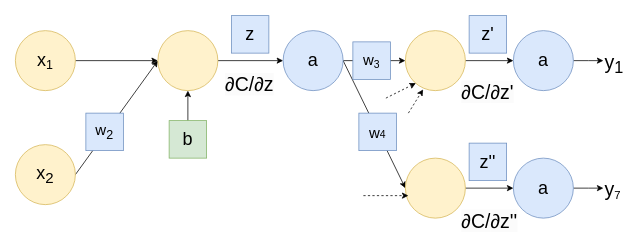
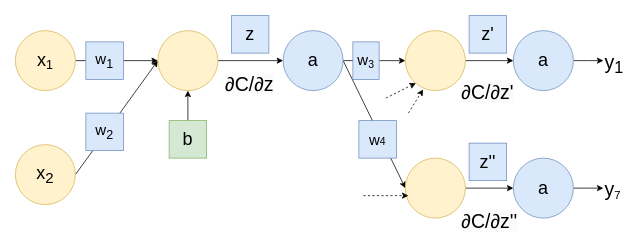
  <mxCell id="0" />
  <mxCell id="1" parent="0" />
  <mxCell id="2" style="edgeStyle=orthogonalEdgeStyle;rounded=0;orthogonalLoop=1;jettySize=auto;html=1;exitX=1;exitY=0.5;exitDx=0;exitDy=0;entryX=0;entryY=0.5;entryDx=0;entryDy=0;" parent="1" source="3" target="7" edge="1"><mxGeometry relative="1" as="geometry" /></mxCell>
  <mxCell id="3" value="&lt;span style=&quot;font-size: 24px;&quot;&gt;x&lt;/span&gt;&lt;span style=&quot;font-size: 20px;&quot;&gt;&lt;sub&gt;1&lt;/sub&gt;&lt;/span&gt;" style="ellipse;whiteSpace=wrap;html=1;aspect=fixed;fillColor=#fff2cc;strokeColor=#d6b656;" parent="1" vertex="1"><mxGeometry x="20" y="40" width="80" height="80" as="geometry" /></mxCell>
  <mxCell id="4" style="rounded=0;orthogonalLoop=1;jettySize=auto;html=1;exitX=1;exitY=0.5;exitDx=0;exitDy=0;entryX=0;entryY=0.5;entryDx=0;entryDy=0;" parent="1" source="5" target="7" edge="1"><mxGeometry relative="1" as="geometry" /></mxCell>
  <mxCell id="5" value="&lt;font style=&quot;font-size: 24px;&quot;&gt;x&lt;sub&gt;2&lt;/sub&gt;&lt;/font&gt;" style="ellipse;whiteSpace=wrap;html=1;aspect=fixed;fillColor=#fff2cc;strokeColor=#d6b656;" parent="1" vertex="1"><mxGeometry x="20" y="192" width="80" height="80" as="geometry" /></mxCell>
  <mxCell id="6" style="edgeStyle=orthogonalEdgeStyle;rounded=0;orthogonalLoop=1;jettySize=auto;html=1;exitX=1;exitY=0.5;exitDx=0;exitDy=0;entryX=0;entryY=0.5;entryDx=0;entryDy=0;" parent="1" source="7" target="15" edge="1"><mxGeometry relative="1" as="geometry" /></mxCell>
  <mxCell id="7" value="" style="ellipse;whiteSpace=wrap;html=1;aspect=fixed;fillColor=#fff2cc;strokeColor=#d6b656;" parent="1" vertex="1"><mxGeometry x="210" y="40" width="80" height="80" as="geometry" /></mxCell>
+ <mxCell id="8" value="&lt;font style=&quot;&quot;&gt;&lt;sub style=&quot;&quot;&gt;&lt;span style=&quot;font-size: 20px;&quot;&gt;w&lt;sub&gt;1&lt;/sub&gt;&lt;/span&gt;&lt;/sub&gt;&lt;/font&gt;" style="whiteSpace=wrap;html=1;aspect=fixed;fillColor=#dae8fc;strokeColor=#6c8ebf;" parent="1" vertex="1"><mxGeometry x="114" y="55" width="50" height="50" as="geometry" /></mxCell>
  <mxCell id="9" value="&lt;span style=&quot;font-size: 20px;&quot;&gt;w&lt;sub&gt;2&lt;/sub&gt;&lt;/span&gt;" style="whiteSpace=wrap;html=1;aspect=fixed;fillColor=#dae8fc;strokeColor=#6c8ebf;" parent="1" vertex="1"><mxGeometry x="114" y="150" width="50" height="50" as="geometry" /></mxCell>
  <mxCell id="10" style="edgeStyle=orthogonalEdgeStyle;rounded=0;orthogonalLoop=1;jettySize=auto;html=1;exitX=0.5;exitY=0;exitDx=0;exitDy=0;entryX=0.5;entryY=1;entryDx=0;entryDy=0;" parent="1" source="11" target="7" edge="1"><mxGeometry relative="1" as="geometry" /></mxCell>
  <mxCell id="11" value="&lt;font style=&quot;font-size: 24px;&quot;&gt;b&lt;/font&gt;" style="whiteSpace=wrap;html=1;aspect=fixed;fillColor=#d5e8d4;strokeColor=#82b366;" parent="1" vertex="1"><mxGeometry x="225" y="160" width="50" height="50" as="geometry" /></mxCell>
  <mxCell id="12" value="&lt;font style=&quot;font-size: 24px;&quot;&gt;z&lt;/font&gt;" style="whiteSpace=wrap;html=1;aspect=fixed;fillColor=#dae8fc;strokeColor=#6c8ebf;" parent="1" vertex="1"><mxGeometry x="308" y="20" width="50" height="50" as="geometry" /></mxCell>
  <mxCell id="13" style="edgeStyle=orthogonalEdgeStyle;rounded=0;orthogonalLoop=1;jettySize=auto;html=1;exitX=1;exitY=0.5;exitDx=0;exitDy=0;entryX=0;entryY=0.5;entryDx=0;entryDy=0;" parent="1" source="15" target="17" edge="1"><mxGeometry relative="1" as="geometry" /></mxCell>
  <mxCell id="14" style="rounded=0;orthogonalLoop=1;jettySize=auto;html=1;exitX=1;exitY=0.5;exitDx=0;exitDy=0;entryX=0;entryY=0.5;entryDx=0;entryDy=0;" parent="1" source="15" target="20" edge="1"><mxGeometry relative="1" as="geometry" /></mxCell>
  <mxCell id="15" value="&lt;font style=&quot;font-size: 24px;&quot;&gt;a&lt;/font&gt;" style="ellipse;whiteSpace=wrap;html=1;aspect=fixed;fillColor=#dae8fc;strokeColor=#6c8ebf;" parent="1" vertex="1"><mxGeometry x="377" y="40" width="80" height="80" as="geometry" /></mxCell>
  <mxCell id="16" style="edgeStyle=orthogonalEdgeStyle;rounded=0;orthogonalLoop=1;jettySize=auto;html=1;exitX=1;exitY=0.5;exitDx=0;exitDy=0;entryX=0;entryY=0.5;entryDx=0;entryDy=0;" parent="1" source="17" target="26" edge="1"><mxGeometry relative="1" as="geometry" /></mxCell>
  <mxCell id="17" value="" style="ellipse;whiteSpace=wrap;html=1;aspect=fixed;fillColor=#fff2cc;strokeColor=#d6b656;" parent="1" vertex="1"><mxGeometry x="540" y="40" width="80" height="80" as="geometry" /></mxCell>
- <mxCell id="18" value="&lt;font style=&quot;&quot;&gt;&lt;sub style=&quot;&quot;&gt;&lt;span style=&quot;font-size: 20px;&quot;&gt;w&lt;/span&gt;&lt;span style=&quot;font-size: 16.667px;&quot;&gt;&lt;sub&gt;3&lt;/sub&gt;&lt;/span&gt;&lt;/sub&gt;&lt;/font&gt;" style="whiteSpace=wrap;html=1;aspect=fixed;fillColor=#dae8fc;strokeColor=#6c8ebf;" parent="1" vertex="1"><mxGeometry x="470" y="55" width="50" height="50" as="geometry" /></mxCell>
+ <mxCell id="18" value="&lt;font style=&quot;&quot;&gt;&lt;sub style=&quot;&quot;&gt;&lt;span style=&quot;font-size: 20px;&quot;&gt;w&lt;/span&gt;&lt;span style=&quot;font-size: 16.667px;&quot;&gt;&lt;sub&gt;3&lt;/sub&gt;&lt;/span&gt;&lt;/sub&gt;&lt;/font&gt;" style="whiteSpace=wrap;html=1;aspect=fixed;fillColor=#dae8fc;strokeColor=#6c8ebf;" parent="1" vertex="1"><mxGeometry x="470" y="55" width="35" height="50" as="geometry" /></mxCell>
  <mxCell id="19" style="edgeStyle=orthogonalEdgeStyle;rounded=0;orthogonalLoop=1;jettySize=auto;html=1;exitX=1;exitY=0.5;exitDx=0;exitDy=0;entryX=0;entryY=0.5;entryDx=0;entryDy=0;" parent="1" source="20" target="29" edge="1"><mxGeometry relative="1" as="geometry" /></mxCell>
  <mxCell id="20" value="" style="ellipse;whiteSpace=wrap;html=1;aspect=fixed;fillColor=#fff2cc;strokeColor=#d6b656;" parent="1" vertex="1"><mxGeometry x="540" y="210" width="80" height="80" as="geometry" /></mxCell>
  <mxCell id="21" value="" style="endArrow=classic;html=1;rounded=0;dashed=1;" parent="1" edge="1"><mxGeometry width="50" height="50" relative="1" as="geometry"><mxPoint x="514" y="130" as="sourcePoint" /><mxPoint x="554" y="110" as="targetPoint" /></mxGeometry></mxCell>
  <mxCell id="22" value="" style="endArrow=classic;html=1;rounded=0;dashed=1;entryX=0.295;entryY=0.98;entryDx=0;entryDy=0;entryPerimeter=0;" parent="1" target="17" edge="1"><mxGeometry width="50" height="50" relative="1" as="geometry"><mxPoint x="544" y="150" as="sourcePoint" /><mxPoint x="564" y="120" as="targetPoint" /></mxGeometry></mxCell>
- <mxCell id="23" value="&lt;font style=&quot;&quot;&gt;&lt;sub style=&quot;&quot;&gt;&lt;span style=&quot;font-size: 20px;&quot;&gt;w&lt;/span&gt;&lt;span style=&quot;font-size: 13.889px;&quot;&gt;4&lt;/span&gt;&lt;/sub&gt;&lt;/font&gt;" style="whiteSpace=wrap;html=1;aspect=fixed;fillColor=#dae8fc;strokeColor=#6c8ebf;" parent="1" vertex="1"><mxGeometry x="478" y="150" width="50" height="50" as="geometry" /></mxCell>
+ <mxCell id="23" value="&lt;font style=&quot;&quot;&gt;&lt;sub style=&quot;&quot;&gt;&lt;span style=&quot;font-size: 20px;&quot;&gt;w&lt;/span&gt;&lt;span style=&quot;font-size: 13.889px;&quot;&gt;4&lt;/span&gt;&lt;/sub&gt;&lt;/font&gt;" style="whiteSpace=wrap;html=1;aspect=fixed;fillColor=#dae8fc;strokeColor=#6c8ebf;" parent="1" vertex="1"><mxGeometry x="478" y="160" width="50" height="50" as="geometry" /></mxCell>
  <mxCell id="24" value="" style="endArrow=classic;html=1;rounded=0;dashed=1;" parent="1" edge="1"><mxGeometry width="50" height="50" relative="1" as="geometry"><mxPoint x="484" y="260" as="sourcePoint" /><mxPoint x="544" y="260" as="targetPoint" /></mxGeometry></mxCell>
  <mxCell id="25" style="edgeStyle=orthogonalEdgeStyle;rounded=0;orthogonalLoop=1;jettySize=auto;html=1;exitX=1;exitY=0.5;exitDx=0;exitDy=0;" parent="1" source="26" edge="1"><mxGeometry relative="1" as="geometry"><mxPoint x="804" y="80" as="targetPoint" /></mxGeometry></mxCell>
  <mxCell id="26" value="&lt;font style=&quot;font-size: 24px;&quot;&gt;a&lt;/font&gt;" style="ellipse;whiteSpace=wrap;html=1;aspect=fixed;fillColor=#dae8fc;strokeColor=#6c8ebf;" parent="1" vertex="1"><mxGeometry x="684" y="40" width="80" height="80" as="geometry" /></mxCell>
  <mxCell id="27" value="&lt;font style=&quot;font-size: 24px;&quot;&gt;z'&lt;/font&gt;" style="whiteSpace=wrap;html=1;aspect=fixed;fillColor=#dae8fc;strokeColor=#6c8ebf;" parent="1" vertex="1"><mxGeometry x="625" y="20" width="50" height="50" as="geometry" /></mxCell>
  <mxCell id="28" style="edgeStyle=orthogonalEdgeStyle;rounded=0;orthogonalLoop=1;jettySize=auto;html=1;exitX=1;exitY=0.5;exitDx=0;exitDy=0;" parent="1" source="29" edge="1"><mxGeometry relative="1" as="geometry"><mxPoint x="804" y="250" as="targetPoint" /></mxGeometry></mxCell>
  <mxCell id="29" value="&lt;font style=&quot;font-size: 24px;&quot;&gt;a&lt;/font&gt;" style="ellipse;whiteSpace=wrap;html=1;aspect=fixed;fillColor=#dae8fc;strokeColor=#6c8ebf;" parent="1" vertex="1"><mxGeometry x="684" y="210" width="80" height="80" as="geometry" /></mxCell>
  <mxCell id="30" value="&lt;font style=&quot;font-size: 24px;&quot;&gt;z''&lt;/font&gt;" style="whiteSpace=wrap;html=1;aspect=fixed;fillColor=#dae8fc;strokeColor=#6c8ebf;" parent="1" vertex="1"><mxGeometry x="625" y="190" width="50" height="50" as="geometry" /></mxCell>
  <mxCell id="31" value="&lt;font style=&quot;font-size: 26px;&quot;&gt;&lt;span style=&quot;forced-color-adjust: none; color: rgb(0, 0, 0); font-style: normal; font-variant-ligatures: normal; font-variant-caps: normal; font-weight: 400; letter-spacing: normal; orphans: 2; text-indent: 0px; text-transform: none; widows: 2; word-spacing: 0px; -webkit-text-stroke-width: 0px; white-space: normal; background-color: rgb(251, 251, 251); text-decoration-thickness: initial; text-decoration-style: initial; text-decoration-color: initial; font-family: &amp;quot;Google Sans&amp;quot;, Arial, sans-serif; text-align: left;&quot;&gt;∂C/&lt;/span&gt;&lt;span style=&quot;forced-color-adjust: none; color: rgb(0, 0, 0); font-style: normal; font-variant-ligatures: normal; font-variant-caps: normal; font-weight: 400; letter-spacing: normal; orphans: 2; text-indent: 0px; text-transform: none; widows: 2; word-spacing: 0px; -webkit-text-stroke-width: 0px; white-space: normal; background-color: rgb(251, 251, 251); text-decoration-thickness: initial; text-decoration-style: initial; text-decoration-color: initial; font-family: &amp;quot;Google Sans&amp;quot;, Arial, sans-serif; text-align: left;&quot;&gt;∂z&lt;/span&gt;&lt;/font&gt;" style="text;whiteSpace=wrap;html=1;" parent="1" vertex="1"><mxGeometry x="297.5" y="90" width="71" height="40" as="geometry" /></mxCell>
  <mxCell id="32" value="&lt;font style=&quot;font-size: 26px;&quot;&gt;&lt;span style=&quot;forced-color-adjust: none; color: rgb(0, 0, 0); font-style: normal; font-variant-ligatures: normal; font-variant-caps: normal; font-weight: 400; letter-spacing: normal; orphans: 2; text-indent: 0px; text-transform: none; widows: 2; word-spacing: 0px; -webkit-text-stroke-width: 0px; white-space: normal; background-color: rgb(251, 251, 251); text-decoration-thickness: initial; text-decoration-style: initial; text-decoration-color: initial; font-family: &amp;quot;Google Sans&amp;quot;, Arial, sans-serif; text-align: left;&quot;&gt;∂C/&lt;/span&gt;&lt;span style=&quot;forced-color-adjust: none; color: rgb(0, 0, 0); font-style: normal; font-variant-ligatures: normal; font-variant-caps: normal; font-weight: 400; letter-spacing: normal; orphans: 2; text-indent: 0px; text-transform: none; widows: 2; word-spacing: 0px; -webkit-text-stroke-width: 0px; white-space: normal; background-color: rgb(251, 251, 251); text-decoration-thickness: initial; text-decoration-style: initial; text-decoration-color: initial; font-family: &amp;quot;Google Sans&amp;quot;, Arial, sans-serif; text-align: left;&quot;&gt;∂z'&lt;/span&gt;&lt;/font&gt;" style="text;whiteSpace=wrap;html=1;" parent="1" vertex="1"><mxGeometry x="613" y="100" width="74" height="40" as="geometry" /></mxCell>
  <mxCell id="33" value="&lt;font style=&quot;font-size: 26px;&quot;&gt;&lt;span style=&quot;forced-color-adjust: none; color: rgb(0, 0, 0); font-style: normal; font-variant-ligatures: normal; font-variant-caps: normal; font-weight: 400; letter-spacing: normal; orphans: 2; text-indent: 0px; text-transform: none; widows: 2; word-spacing: 0px; -webkit-text-stroke-width: 0px; white-space: normal; background-color: rgb(251, 251, 251); text-decoration-thickness: initial; text-decoration-style: initial; text-decoration-color: initial; font-family: &amp;quot;Google Sans&amp;quot;, Arial, sans-serif; text-align: left;&quot;&gt;∂C/&lt;/span&gt;&lt;span style=&quot;forced-color-adjust: none; color: rgb(0, 0, 0); font-style: normal; font-variant-ligatures: normal; font-variant-caps: normal; font-weight: 400; letter-spacing: normal; orphans: 2; text-indent: 0px; text-transform: none; widows: 2; word-spacing: 0px; -webkit-text-stroke-width: 0px; white-space: normal; background-color: rgb(251, 251, 251); text-decoration-thickness: initial; text-decoration-style: initial; text-decoration-color: initial; font-family: &amp;quot;Google Sans&amp;quot;, Arial, sans-serif; text-align: left;&quot;&gt;∂z''&lt;/span&gt;&lt;/font&gt;" style="text;whiteSpace=wrap;html=1;" parent="1" vertex="1"><mxGeometry x="613" y="272" width="81" height="40" as="geometry" /></mxCell>
  <mxCell id="34" value="&lt;font face=&quot;Google Sans, Arial, sans-serif&quot;&gt;&lt;span style=&quot;font-size: 26px;&quot;&gt;y&lt;sub&gt;1&lt;/sub&gt;&lt;/span&gt;&lt;/font&gt;" style="text;whiteSpace=wrap;html=1;" vertex="1" parent="1"><mxGeometry x="804" y="60" width="30" height="40" as="geometry" /></mxCell>
  <mxCell id="35" value="&lt;font face=&quot;Google Sans, Arial, sans-serif&quot;&gt;&lt;span style=&quot;font-size: 26px;&quot;&gt;y&lt;/span&gt;&lt;span style=&quot;font-size: 18.056px;&quot;&gt;&lt;sub&gt;7&lt;/sub&gt;&lt;/span&gt;&lt;/font&gt;" style="text;whiteSpace=wrap;html=1;" vertex="1" parent="1"><mxGeometry x="804" y="230" width="30" height="40" as="geometry" /></mxCell>
